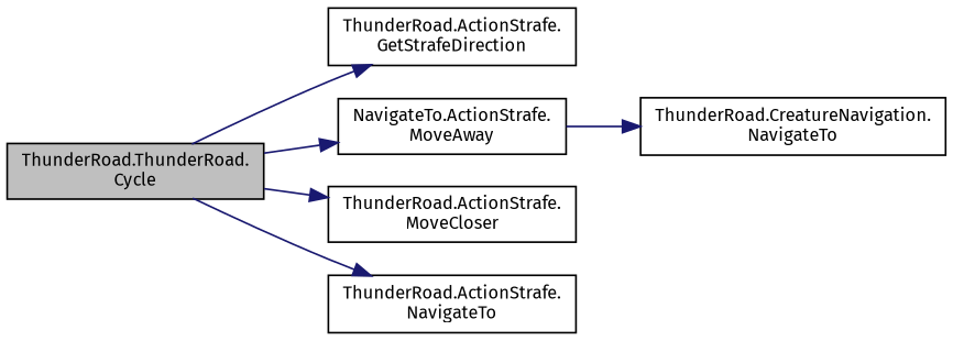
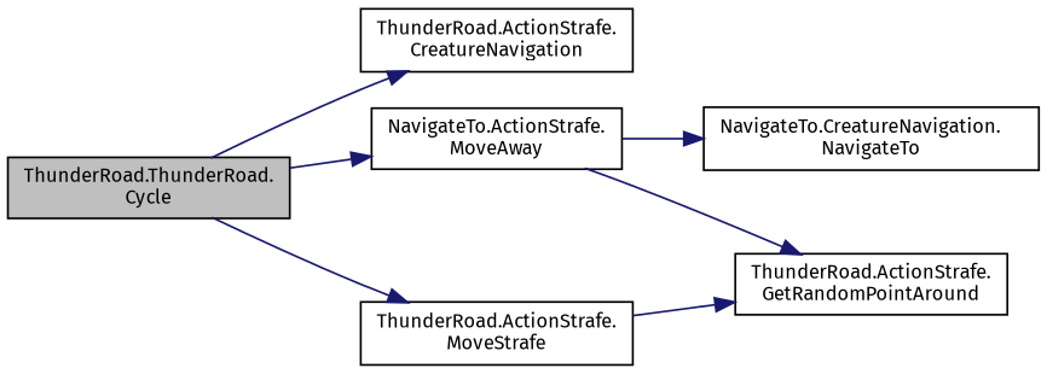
  digraph {
    fontname="Fira Sans"
    rankdir=LR
    node [color=black fillcolor=white fontname="Fira Sans" fontsize=10 shape=record style=filled]
    edge [color=midnightblue fontname="Fira Sans" fontsize=10 labelfontname=Helvetica labelfontsize=10 style=solid]
    n1 [fillcolor=grey75 fontcolor=black height=0.2 label="ThunderRoad.ThunderRoad.\lCycle" width=0.4]
-   n2 [height=0.2 label="ThunderRoad.ActionStrafe.\lGetStrafeDirection" width=0.4]
+   n2 [height=0.2 label="ThunderRoad.ActionStrafe.\lCreatureNavigation" width=0.4]
    n3 [height=0.2 label="NavigateTo.ActionStrafe.\lMoveAway" width=0.4]
-   n4 [height=0.2 label="ThunderRoad.ActionStrafe.\lMoveCloser" width=0.4]
-   n5 [height=0.2 label="ThunderRoad.ActionStrafe.\lNavigateTo" width=0.4]
-   n7 [height=0.2 label="ThunderRoad.CreatureNavigation.\lNavigateTo" width=0.4]
+   n5 [height=0.2 label="ThunderRoad.ActionStrafe.\lMoveStrafe" width=0.4]
+   n6 [height=0.2 label="ThunderRoad.ActionStrafe.\lGetRandomPointAround" width=0.4]
+   n7 [height=0.2 label="NavigateTo.CreatureNavigation.\lNavigateTo" width=0.4]
    n1 -> n2
    n1 -> n3
-   n1 -> n4
    n1 -> n5
+   n3 -> n6
    n3 -> n7
+   n5 -> n6
  }
